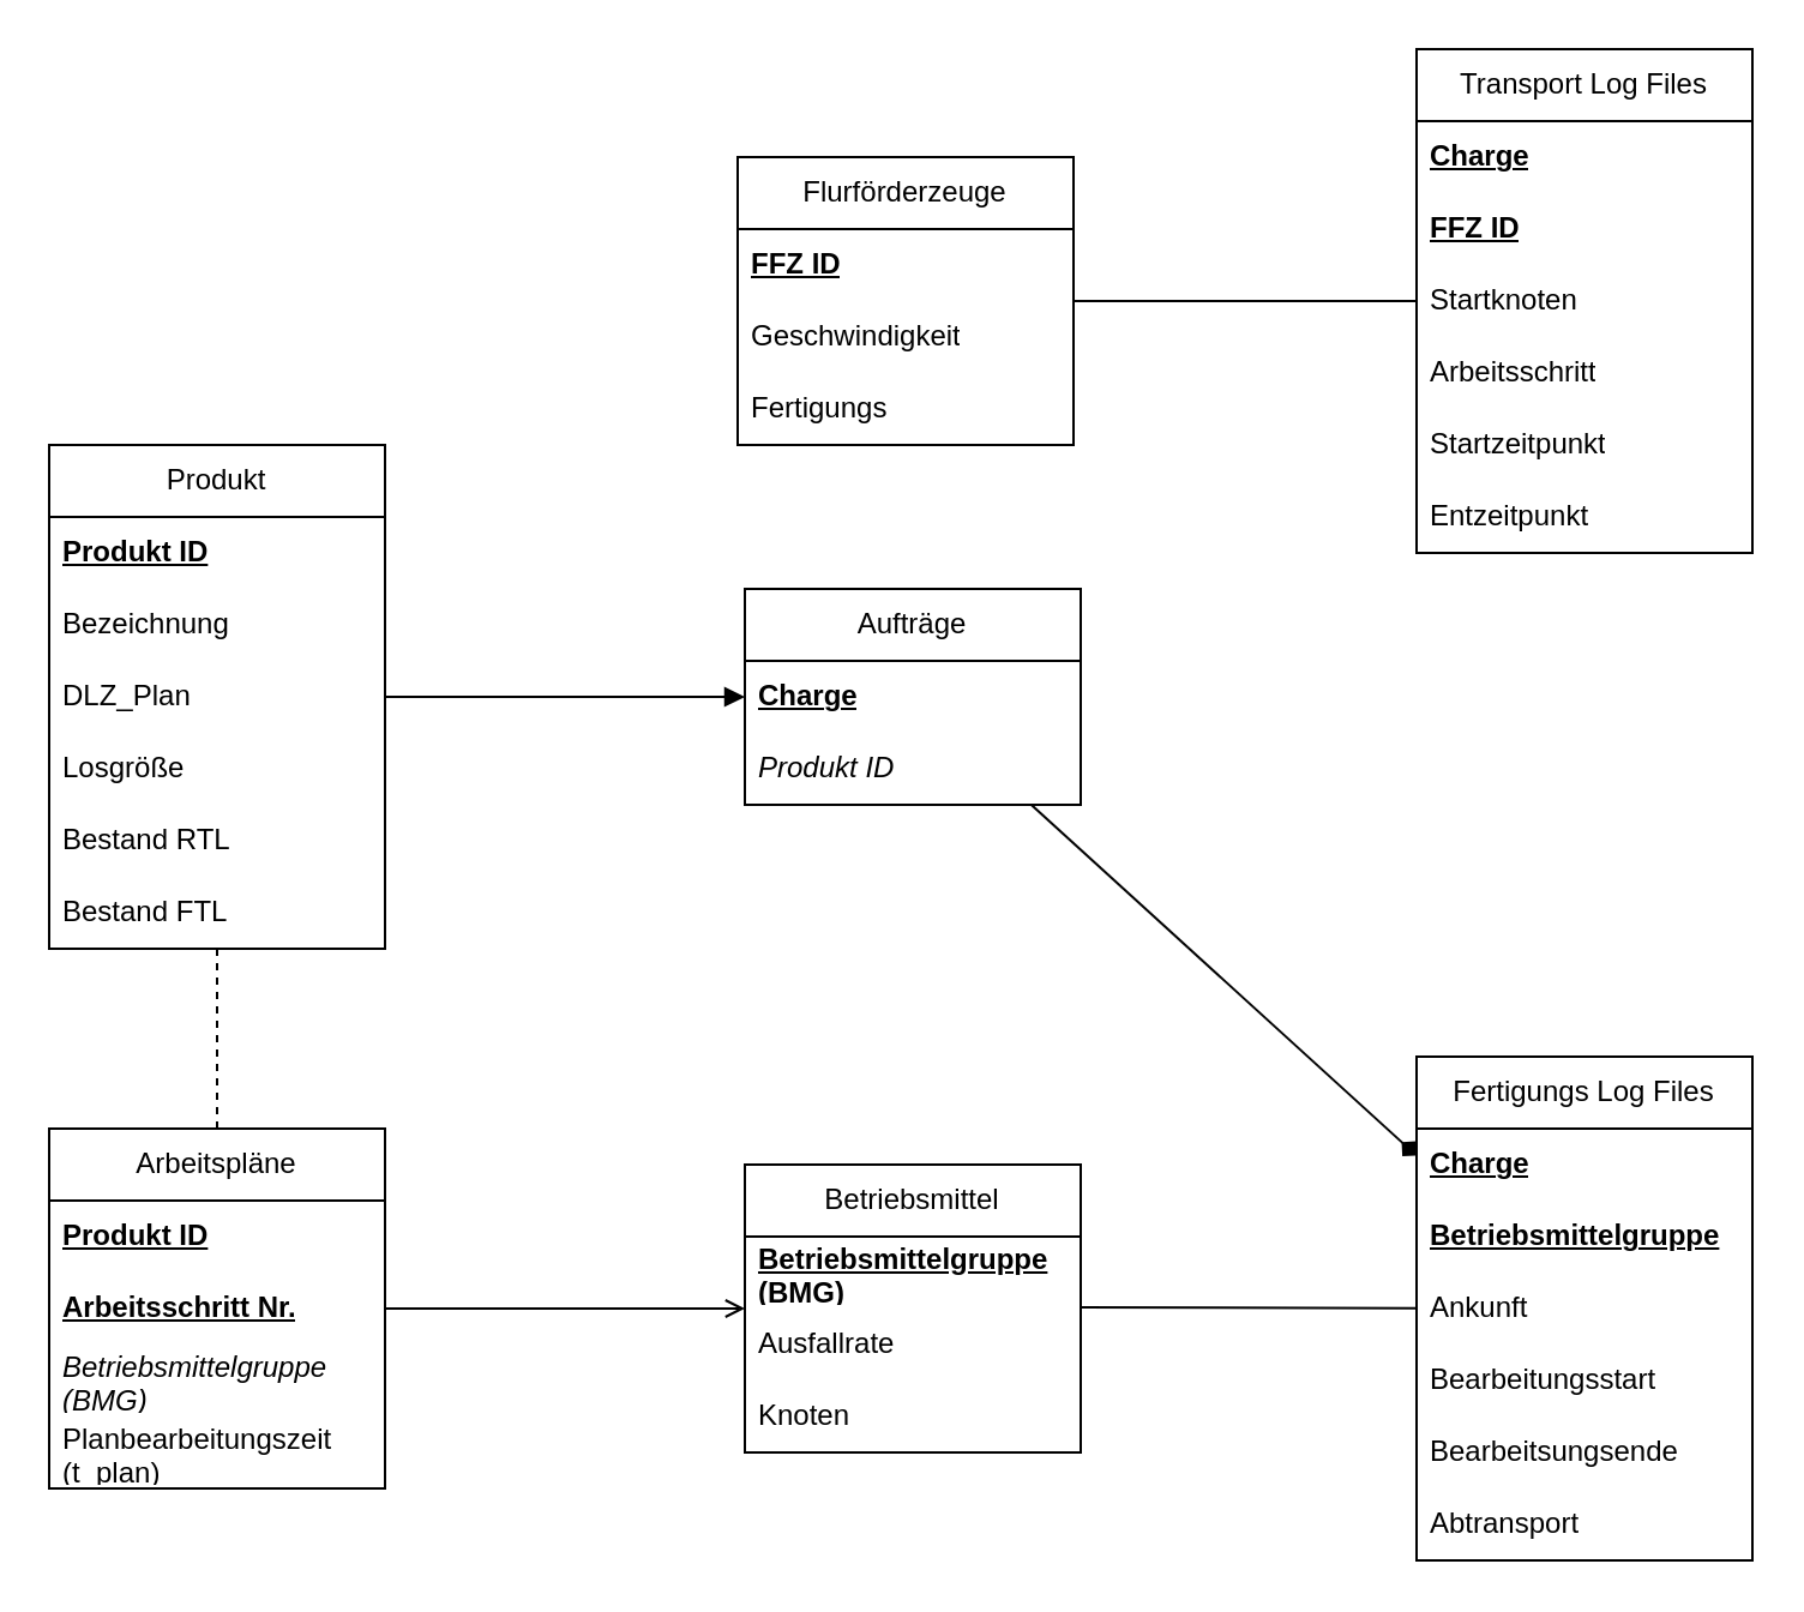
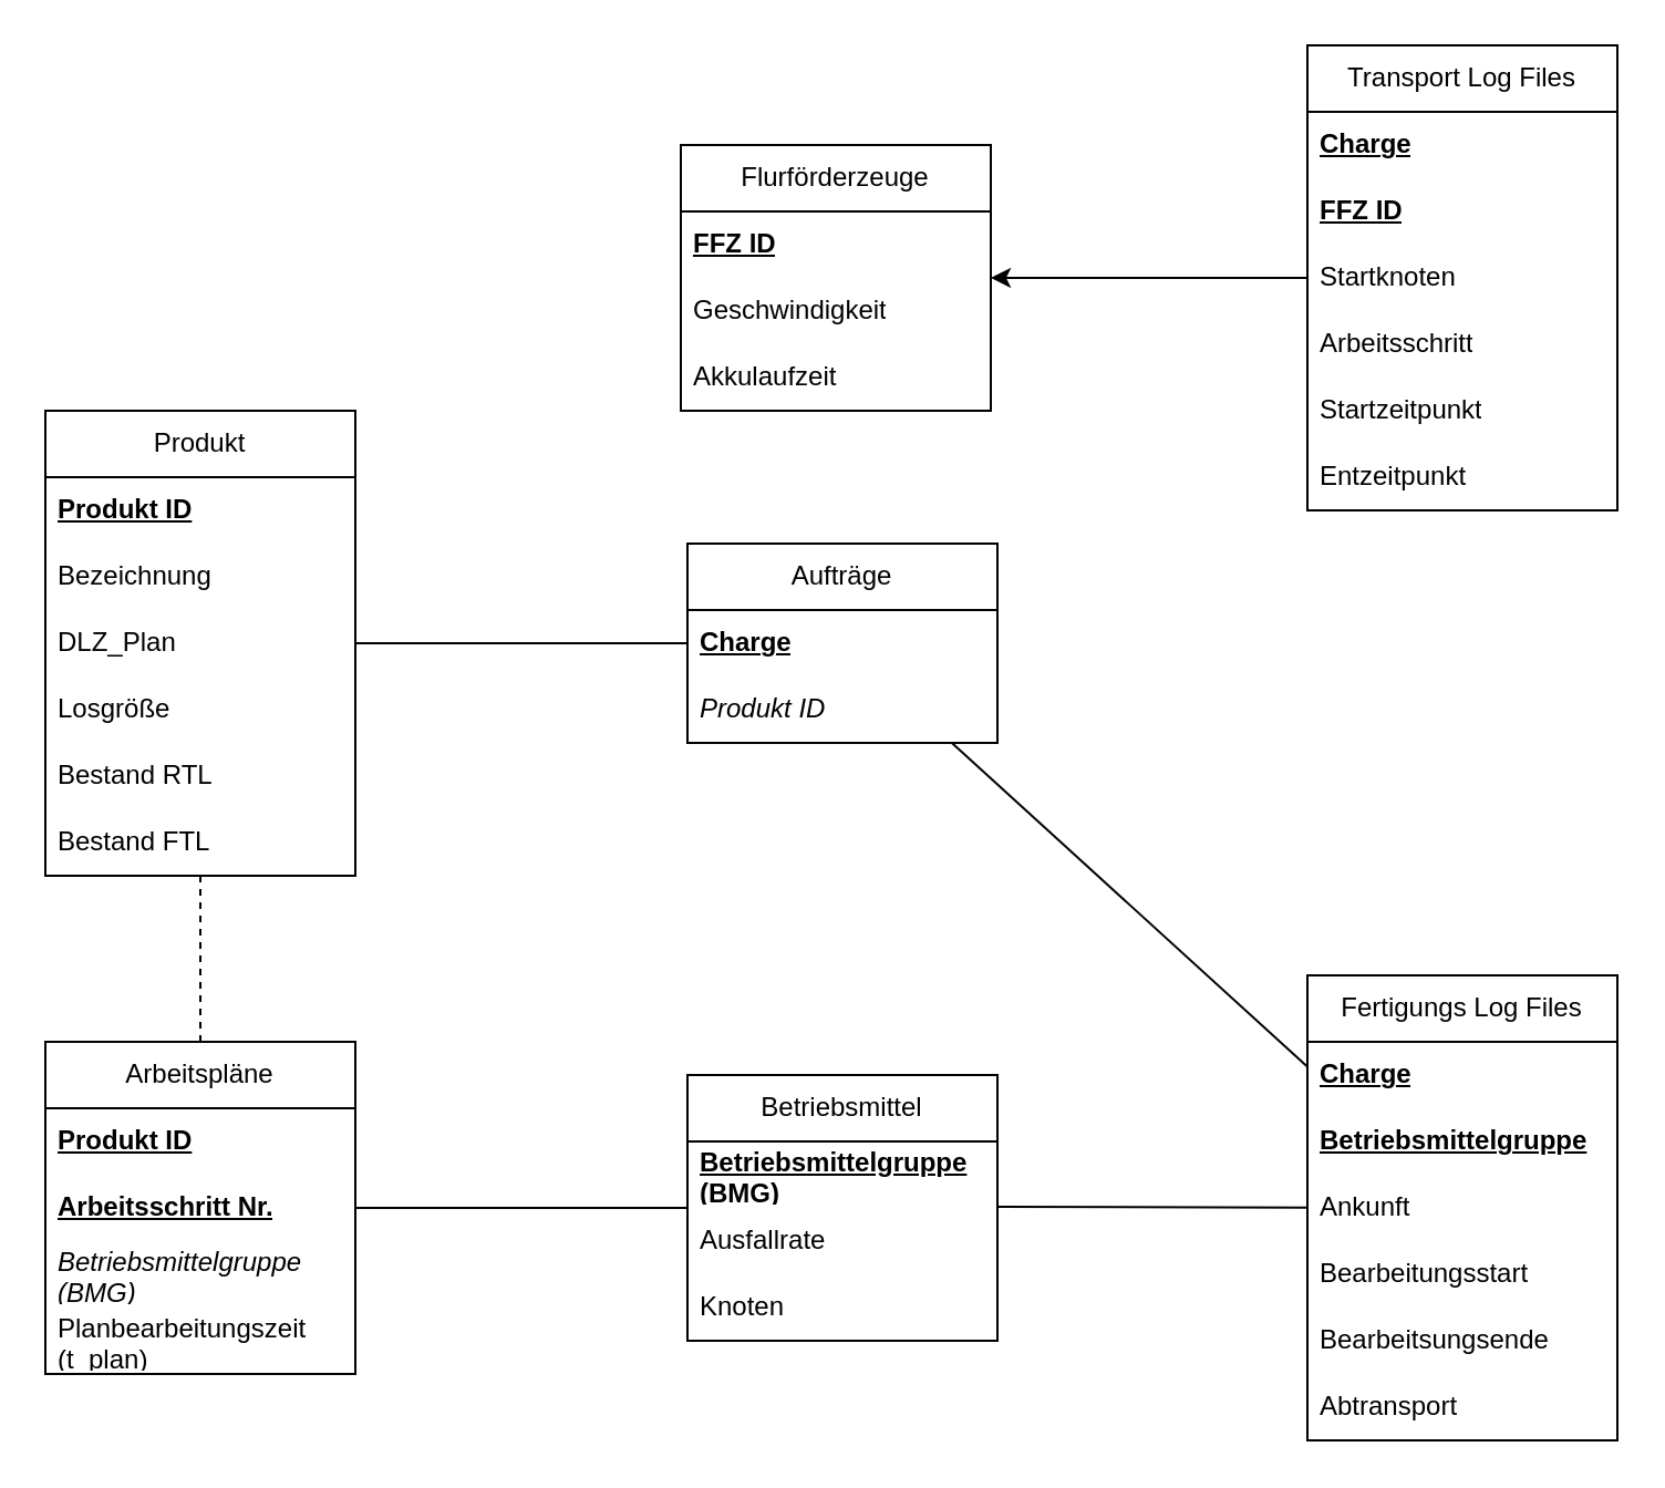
  <mxCell id="0" />
  <mxCell id="1" parent="0" />
  <mxCell id="2" value="Produkt" style="swimlane;fontStyle=0;childLayout=stackLayout;horizontal=1;startSize=30;horizontalStack=0;resizeParent=1;resizeParentMax=0;resizeLast=0;collapsible=1;marginBottom=0;whiteSpace=wrap;html=1;" vertex="1" parent="1"><mxGeometry x="20" y="185" width="140" height="210" as="geometry" /></mxCell>
  <mxCell id="3" value="&lt;u&gt;&lt;b&gt;Produkt ID&lt;/b&gt;&lt;/u&gt;" style="text;strokeColor=none;fillColor=none;align=left;verticalAlign=middle;spacingLeft=4;spacingRight=4;overflow=hidden;points=[[0,0.5],[1,0.5]];portConstraint=eastwest;rotatable=0;whiteSpace=wrap;html=1;" vertex="1" parent="2"><mxGeometry y="30" width="140" height="30" as="geometry" /></mxCell>
  <mxCell id="4" value="Bezeichnung" style="text;strokeColor=none;fillColor=none;align=left;verticalAlign=middle;spacingLeft=4;spacingRight=4;overflow=hidden;points=[[0,0.5],[1,0.5]];portConstraint=eastwest;rotatable=0;whiteSpace=wrap;html=1;" vertex="1" parent="2"><mxGeometry y="60" width="140" height="30" as="geometry" /></mxCell>
  <mxCell id="5" value="DLZ_Plan" style="text;strokeColor=none;fillColor=none;align=left;verticalAlign=middle;spacingLeft=4;spacingRight=4;overflow=hidden;points=[[0,0.5],[1,0.5]];portConstraint=eastwest;rotatable=0;whiteSpace=wrap;html=1;" vertex="1" parent="2"><mxGeometry y="90" width="140" height="30" as="geometry" /></mxCell>
  <mxCell id="6" value="Losgröße&lt;span style=&quot;white-space: pre;&quot;&gt;&#09;&lt;/span&gt;" style="text;strokeColor=none;fillColor=none;align=left;verticalAlign=middle;spacingLeft=4;spacingRight=4;overflow=hidden;points=[[0,0.5],[1,0.5]];portConstraint=eastwest;rotatable=0;whiteSpace=wrap;html=1;" vertex="1" parent="2"><mxGeometry y="120" width="140" height="30" as="geometry" /></mxCell>
  <mxCell id="7" value="Bestand RTL" style="text;strokeColor=none;fillColor=none;align=left;verticalAlign=middle;spacingLeft=4;spacingRight=4;overflow=hidden;points=[[0,0.5],[1,0.5]];portConstraint=eastwest;rotatable=0;whiteSpace=wrap;html=1;" vertex="1" parent="2"><mxGeometry y="150" width="140" height="30" as="geometry" /></mxCell>
  <mxCell id="8" value="Bestand FTL" style="text;strokeColor=none;fillColor=none;align=left;verticalAlign=middle;spacingLeft=4;spacingRight=4;overflow=hidden;points=[[0,0.5],[1,0.5]];portConstraint=eastwest;rotatable=0;whiteSpace=wrap;html=1;" vertex="1" parent="2"><mxGeometry y="180" width="140" height="30" as="geometry" /></mxCell>
  <mxCell id="9" value="Aufträge" style="swimlane;fontStyle=0;childLayout=stackLayout;horizontal=1;startSize=30;horizontalStack=0;resizeParent=1;resizeParentMax=0;resizeLast=0;collapsible=1;marginBottom=0;whiteSpace=wrap;html=1;" vertex="1" parent="1"><mxGeometry x="310" y="245" width="140" height="90" as="geometry" /></mxCell>
  <mxCell id="10" value="&lt;u&gt;&lt;b&gt;Charge&lt;/b&gt;&lt;/u&gt;" style="text;strokeColor=none;fillColor=none;align=left;verticalAlign=middle;spacingLeft=4;spacingRight=4;overflow=hidden;points=[[0,0.5],[1,0.5]];portConstraint=eastwest;rotatable=0;whiteSpace=wrap;html=1;" vertex="1" parent="9"><mxGeometry y="30" width="140" height="30" as="geometry" /></mxCell>
  <mxCell id="11" value="&lt;i&gt;Produkt ID&lt;/i&gt;" style="text;strokeColor=none;fillColor=none;align=left;verticalAlign=middle;spacingLeft=4;spacingRight=4;overflow=hidden;points=[[0,0.5],[1,0.5]];portConstraint=eastwest;rotatable=0;whiteSpace=wrap;html=1;" vertex="1" parent="9"><mxGeometry y="60" width="140" height="30" as="geometry" /></mxCell>
- <mxCell id="12" value="" style="endArrow=block;html=1;rounded=0;" edge="1" parent="1" source="2" target="9"><mxGeometry width="50" height="50" relative="1" as="geometry"><mxPoint x="550" y="505" as="sourcePoint" /><mxPoint x="600" y="455" as="targetPoint" /></mxGeometry></mxCell>
+ <mxCell id="12" value="" style="endArrow=none;html=1;rounded=0;" edge="1" parent="1" source="2" target="9"><mxGeometry width="50" height="50" relative="1" as="geometry"><mxPoint x="550" y="505" as="sourcePoint" /><mxPoint x="600" y="455" as="targetPoint" /></mxGeometry></mxCell>
  <mxCell id="13" value="Arbeitspläne" style="swimlane;fontStyle=0;childLayout=stackLayout;horizontal=1;startSize=30;horizontalStack=0;resizeParent=1;resizeParentMax=0;resizeLast=0;collapsible=1;marginBottom=0;whiteSpace=wrap;html=1;" vertex="1" parent="1"><mxGeometry x="20" y="470" width="140" height="150" as="geometry" /></mxCell>
  <mxCell id="14" value="&lt;u&gt;&lt;b&gt;Produkt ID&lt;/b&gt;&lt;/u&gt;" style="text;strokeColor=none;fillColor=none;align=left;verticalAlign=middle;spacingLeft=4;spacingRight=4;overflow=hidden;points=[[0,0.5],[1,0.5]];portConstraint=eastwest;rotatable=0;whiteSpace=wrap;html=1;" vertex="1" parent="13"><mxGeometry y="30" width="140" height="30" as="geometry" /></mxCell>
  <mxCell id="15" value="&lt;b&gt;&lt;u&gt;Arbeitsschritt Nr.&lt;/u&gt;&lt;/b&gt;" style="text;strokeColor=none;fillColor=none;align=left;verticalAlign=middle;spacingLeft=4;spacingRight=4;overflow=hidden;points=[[0,0.5],[1,0.5]];portConstraint=eastwest;rotatable=0;whiteSpace=wrap;html=1;" vertex="1" parent="13"><mxGeometry y="60" width="140" height="30" as="geometry" /></mxCell>
  <mxCell id="16" value="Betriebsmittelgruppe (BMG)" style="text;strokeColor=none;fillColor=none;align=left;verticalAlign=middle;spacingLeft=4;spacingRight=4;overflow=hidden;points=[[0,0.5],[1,0.5]];portConstraint=eastwest;rotatable=0;whiteSpace=wrap;html=1;fontStyle=2" vertex="1" parent="13"><mxGeometry y="90" width="140" height="30" as="geometry" /></mxCell>
  <mxCell id="17" value="Planbearbeitungszeit (t_plan)" style="text;strokeColor=none;fillColor=none;align=left;verticalAlign=middle;spacingLeft=4;spacingRight=4;overflow=hidden;points=[[0,0.5],[1,0.5]];portConstraint=eastwest;rotatable=0;whiteSpace=wrap;html=1;" vertex="1" parent="13"><mxGeometry y="120" width="140" height="30" as="geometry" /></mxCell>
  <mxCell id="18" value="" style="endArrow=none;html=1;rounded=0;entryX=0.5;entryY=0;entryDx=0;entryDy=0;dashed=1;" edge="1" parent="1" source="2" target="13"><mxGeometry width="50" height="50" relative="1" as="geometry"><mxPoint x="170" y="300" as="sourcePoint" /><mxPoint x="320" y="300" as="targetPoint" /></mxGeometry></mxCell>
  <mxCell id="19" value="Betriebsmittel" style="swimlane;fontStyle=0;childLayout=stackLayout;horizontal=1;startSize=30;horizontalStack=0;resizeParent=1;resizeParentMax=0;resizeLast=0;collapsible=1;marginBottom=0;whiteSpace=wrap;html=1;" vertex="1" parent="1"><mxGeometry x="310" y="485" width="140" height="120" as="geometry" /></mxCell>
  <mxCell id="20" value="&lt;u&gt;&lt;b&gt;Betriebsmittelgruppe (BMG)&lt;/b&gt;&lt;/u&gt;" style="text;strokeColor=none;fillColor=none;align=left;verticalAlign=middle;spacingLeft=4;spacingRight=4;overflow=hidden;points=[[0,0.5],[1,0.5]];portConstraint=eastwest;rotatable=0;whiteSpace=wrap;html=1;" vertex="1" parent="19"><mxGeometry y="30" width="140" height="30" as="geometry" /></mxCell>
  <mxCell id="21" value="Ausfallrate" style="text;strokeColor=none;fillColor=none;align=left;verticalAlign=middle;spacingLeft=4;spacingRight=4;overflow=hidden;points=[[0,0.5],[1,0.5]];portConstraint=eastwest;rotatable=0;whiteSpace=wrap;html=1;" vertex="1" parent="19"><mxGeometry y="60" width="140" height="30" as="geometry" /></mxCell>
  <mxCell id="22" value="Knoten" style="text;strokeColor=none;fillColor=none;align=left;verticalAlign=middle;spacingLeft=4;spacingRight=4;overflow=hidden;points=[[0,0.5],[1,0.5]];portConstraint=eastwest;rotatable=0;whiteSpace=wrap;html=1;fontStyle=0" vertex="1" parent="19"><mxGeometry y="90" width="140" height="30" as="geometry" /></mxCell>
- <mxCell id="23" value="" style="endArrow=open;html=1;rounded=0;" edge="1" parent="1" source="13" target="19"><mxGeometry width="50" height="50" relative="1" as="geometry"><mxPoint x="550" y="505" as="sourcePoint" /><mxPoint x="600" y="455" as="targetPoint" /></mxGeometry></mxCell>
+ <mxCell id="23" value="" style="endArrow=none;html=1;rounded=0;" edge="1" parent="1" source="13" target="19"><mxGeometry width="50" height="50" relative="1" as="geometry"><mxPoint x="550" y="505" as="sourcePoint" /><mxPoint x="600" y="455" as="targetPoint" /></mxGeometry></mxCell>
  <mxCell id="24" value="Flurförderzeuge" style="swimlane;fontStyle=0;childLayout=stackLayout;horizontal=1;startSize=30;horizontalStack=0;resizeParent=1;resizeParentMax=0;resizeLast=0;collapsible=1;marginBottom=0;whiteSpace=wrap;html=1;" vertex="1" parent="1"><mxGeometry x="307" y="65" width="140" height="120" as="geometry" /></mxCell>
  <mxCell id="25" value="&lt;u&gt;&lt;b&gt;FFZ ID&lt;/b&gt;&lt;/u&gt;" style="text;strokeColor=none;fillColor=none;align=left;verticalAlign=middle;spacingLeft=4;spacingRight=4;overflow=hidden;points=[[0,0.5],[1,0.5]];portConstraint=eastwest;rotatable=0;whiteSpace=wrap;html=1;" vertex="1" parent="24"><mxGeometry y="30" width="140" height="30" as="geometry" /></mxCell>
  <mxCell id="26" value="Geschwindigkeit" style="text;strokeColor=none;fillColor=none;align=left;verticalAlign=middle;spacingLeft=4;spacingRight=4;overflow=hidden;points=[[0,0.5],[1,0.5]];portConstraint=eastwest;rotatable=0;whiteSpace=wrap;html=1;" vertex="1" parent="24"><mxGeometry y="60" width="140" height="30" as="geometry" /></mxCell>
- <mxCell id="27" value="Fertigungs" style="text;strokeColor=none;fillColor=none;align=left;verticalAlign=middle;spacingLeft=4;spacingRight=4;overflow=hidden;points=[[0,0.5],[1,0.5]];portConstraint=eastwest;rotatable=0;whiteSpace=wrap;html=1;" vertex="1" parent="24"><mxGeometry y="90" width="140" height="30" as="geometry" /></mxCell>
+ <mxCell id="27" value="Akkulaufzeit" style="text;strokeColor=none;fillColor=none;align=left;verticalAlign=middle;spacingLeft=4;spacingRight=4;overflow=hidden;points=[[0,0.5],[1,0.5]];portConstraint=eastwest;rotatable=0;whiteSpace=wrap;html=1;" vertex="1" parent="24"><mxGeometry y="90" width="140" height="30" as="geometry" /></mxCell>
  <mxCell id="28" value="Transport Log Files" style="swimlane;fontStyle=0;childLayout=stackLayout;horizontal=1;startSize=30;horizontalStack=0;resizeParent=1;resizeParentMax=0;resizeLast=0;collapsible=1;marginBottom=0;whiteSpace=wrap;html=1;" vertex="1" parent="1"><mxGeometry x="590" y="20" width="140" height="210" as="geometry" /></mxCell>
  <mxCell id="29" value="&lt;u&gt;&lt;b&gt;Charge&lt;/b&gt;&lt;/u&gt;" style="text;strokeColor=none;fillColor=none;align=left;verticalAlign=middle;spacingLeft=4;spacingRight=4;overflow=hidden;points=[[0,0.5],[1,0.5]];portConstraint=eastwest;rotatable=0;whiteSpace=wrap;html=1;" vertex="1" parent="28"><mxGeometry y="30" width="140" height="30" as="geometry" /></mxCell>
  <mxCell id="30" value="FFZ ID" style="text;strokeColor=none;fillColor=none;align=left;verticalAlign=middle;spacingLeft=4;spacingRight=4;overflow=hidden;points=[[0,0.5],[1,0.5]];portConstraint=eastwest;rotatable=0;whiteSpace=wrap;html=1;fontStyle=5" vertex="1" parent="28"><mxGeometry y="60" width="140" height="30" as="geometry" /></mxCell>
  <mxCell id="31" value="Startknoten" style="text;strokeColor=none;fillColor=none;align=left;verticalAlign=middle;spacingLeft=4;spacingRight=4;overflow=hidden;points=[[0,0.5],[1,0.5]];portConstraint=eastwest;rotatable=0;whiteSpace=wrap;html=1;" vertex="1" parent="28"><mxGeometry y="90" width="140" height="30" as="geometry" /></mxCell>
  <mxCell id="32" value="Arbeitsschritt" style="text;strokeColor=none;fillColor=none;align=left;verticalAlign=middle;spacingLeft=4;spacingRight=4;overflow=hidden;points=[[0,0.5],[1,0.5]];portConstraint=eastwest;rotatable=0;whiteSpace=wrap;html=1;" vertex="1" parent="28"><mxGeometry y="120" width="140" height="30" as="geometry" /></mxCell>
  <mxCell id="33" value="Startzeitpunkt" style="text;strokeColor=none;fillColor=none;align=left;verticalAlign=middle;spacingLeft=4;spacingRight=4;overflow=hidden;points=[[0,0.5],[1,0.5]];portConstraint=eastwest;rotatable=0;whiteSpace=wrap;html=1;" vertex="1" parent="28"><mxGeometry y="150" width="140" height="30" as="geometry" /></mxCell>
  <mxCell id="34" value="Entzeitpunkt" style="text;strokeColor=none;fillColor=none;align=left;verticalAlign=middle;spacingLeft=4;spacingRight=4;overflow=hidden;points=[[0,0.5],[1,0.5]];portConstraint=eastwest;rotatable=0;whiteSpace=wrap;html=1;" vertex="1" parent="28"><mxGeometry y="180" width="140" height="30" as="geometry" /></mxCell>
  <mxCell id="35" value="Fertigungs Log Files" style="swimlane;fontStyle=0;childLayout=stackLayout;horizontal=1;startSize=30;horizontalStack=0;resizeParent=1;resizeParentMax=0;resizeLast=0;collapsible=1;marginBottom=0;whiteSpace=wrap;html=1;" vertex="1" parent="1"><mxGeometry x="590" y="440" width="140" height="210" as="geometry" /></mxCell>
  <mxCell id="36" value="&lt;u&gt;&lt;b&gt;Charge&lt;/b&gt;&lt;/u&gt;" style="text;strokeColor=none;fillColor=none;align=left;verticalAlign=middle;spacingLeft=4;spacingRight=4;overflow=hidden;points=[[0,0.5],[1,0.5]];portConstraint=eastwest;rotatable=0;whiteSpace=wrap;html=1;" vertex="1" parent="35"><mxGeometry y="30" width="140" height="30" as="geometry" /></mxCell>
  <mxCell id="37" value="&lt;b&gt;&lt;u&gt;Betriebsmittelgruppe&lt;/u&gt;&lt;/b&gt;" style="text;strokeColor=none;fillColor=none;align=left;verticalAlign=middle;spacingLeft=4;spacingRight=4;overflow=hidden;points=[[0,0.5],[1,0.5]];portConstraint=eastwest;rotatable=0;whiteSpace=wrap;html=1;" vertex="1" parent="35"><mxGeometry y="60" width="140" height="30" as="geometry" /></mxCell>
  <mxCell id="38" value="Ankunft" style="text;strokeColor=none;fillColor=none;align=left;verticalAlign=middle;spacingLeft=4;spacingRight=4;overflow=hidden;points=[[0,0.5],[1,0.5]];portConstraint=eastwest;rotatable=0;whiteSpace=wrap;html=1;" vertex="1" parent="35"><mxGeometry y="90" width="140" height="30" as="geometry" /></mxCell>
  <mxCell id="39" value="Bearbeitungsstart" style="text;strokeColor=none;fillColor=none;align=left;verticalAlign=middle;spacingLeft=4;spacingRight=4;overflow=hidden;points=[[0,0.5],[1,0.5]];portConstraint=eastwest;rotatable=0;whiteSpace=wrap;html=1;" vertex="1" parent="35"><mxGeometry y="120" width="140" height="30" as="geometry" /></mxCell>
  <mxCell id="40" value="Bearbeitsungsende" style="text;strokeColor=none;fillColor=none;align=left;verticalAlign=middle;spacingLeft=4;spacingRight=4;overflow=hidden;points=[[0,0.5],[1,0.5]];portConstraint=eastwest;rotatable=0;whiteSpace=wrap;html=1;" vertex="1" parent="35"><mxGeometry y="150" width="140" height="30" as="geometry" /></mxCell>
  <mxCell id="41" value="Abtransport" style="text;strokeColor=none;fillColor=none;align=left;verticalAlign=middle;spacingLeft=4;spacingRight=4;overflow=hidden;points=[[0,0.5],[1,0.5]];portConstraint=eastwest;rotatable=0;whiteSpace=wrap;html=1;" vertex="1" parent="35"><mxGeometry y="180" width="140" height="30" as="geometry" /></mxCell>
- <mxCell id="42" value="" style="endArrow=none;html=1;rounded=0;" edge="1" parent="1" source="28" target="24"><mxGeometry width="50" height="50" relative="1" as="geometry"><mxPoint x="180" y="310" as="sourcePoint" /><mxPoint x="330" y="310" as="targetPoint" /></mxGeometry></mxCell>
- <mxCell id="43" value="" style="endArrow=diamond;html=1;rounded=0;" edge="1" parent="1" source="9" target="35"><mxGeometry width="50" height="50" relative="1" as="geometry"><mxPoint x="330" y="405" as="sourcePoint" /><mxPoint x="480" y="405" as="targetPoint" /></mxGeometry></mxCell>
+ <mxCell id="42" value="" style="endArrow=classic;html=1;rounded=0;" edge="1" parent="1" source="28" target="24"><mxGeometry width="50" height="50" relative="1" as="geometry"><mxPoint x="180" y="310" as="sourcePoint" /><mxPoint x="330" y="310" as="targetPoint" /></mxGeometry></mxCell>
+ <mxCell id="43" value="" style="endArrow=none;html=1;rounded=0;" edge="1" parent="1" source="9" target="35"><mxGeometry width="50" height="50" relative="1" as="geometry"><mxPoint x="330" y="405" as="sourcePoint" /><mxPoint x="480" y="405" as="targetPoint" /></mxGeometry></mxCell>
  <mxCell id="44" value="" style="endArrow=none;html=1;rounded=0;" edge="1" parent="1" target="35"><mxGeometry width="50" height="50" relative="1" as="geometry"><mxPoint x="450" y="544.5" as="sourcePoint" /><mxPoint x="600" y="544.5" as="targetPoint" /></mxGeometry></mxCell>
